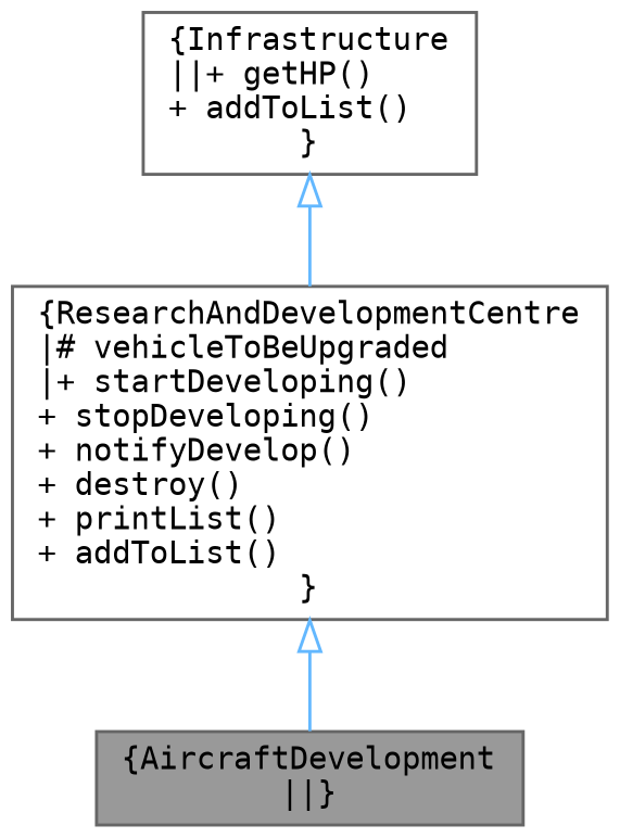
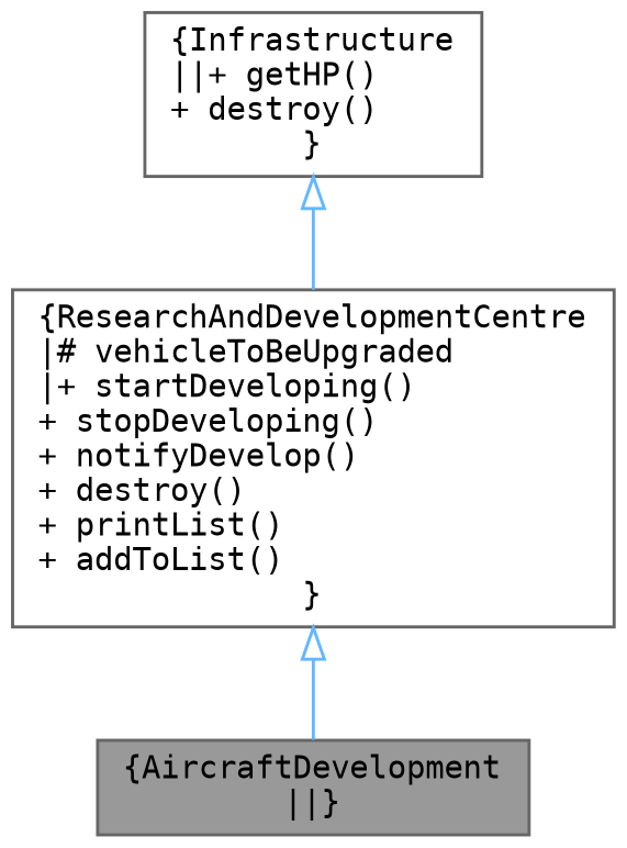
  digraph {
    fontname="DejaVu Sans Mono"
    node [color=gray40 fillcolor=white fontname="DejaVu Sans Mono" fontsize=10 shape=box style=filled]
    edge [arrowtail=onormal color=steelblue1 dir=back fontname="DejaVu Sans Mono" fontsize=10 labelfontname=Helvetica labelfontsize=10 style=solid]
    n1 [fillcolor=grey60 fontcolor=black height=0.2 label="{AircraftDevelopment\n||}" width=0.4]
    n2 [height=0.2 label="{ResearchAndDevelopmentCentre\n|# vehicleToBeUpgraded\l|+ startDeveloping()\l+ stopDeveloping()\l+ notifyDevelop()\l+ destroy()\l+ printList()\l+ addToList()\l}" width=0.4]
-   n3 [height=0.2 label="{Infrastructure\n||+ getHP()\l+ addToList()\l}" width=0.4]
+   n3 [height=0.2 label="{Infrastructure\n||+ getHP()\l+ destroy()\l}" width=0.4]
    n2 -> n1
    n3 -> n2
  }
